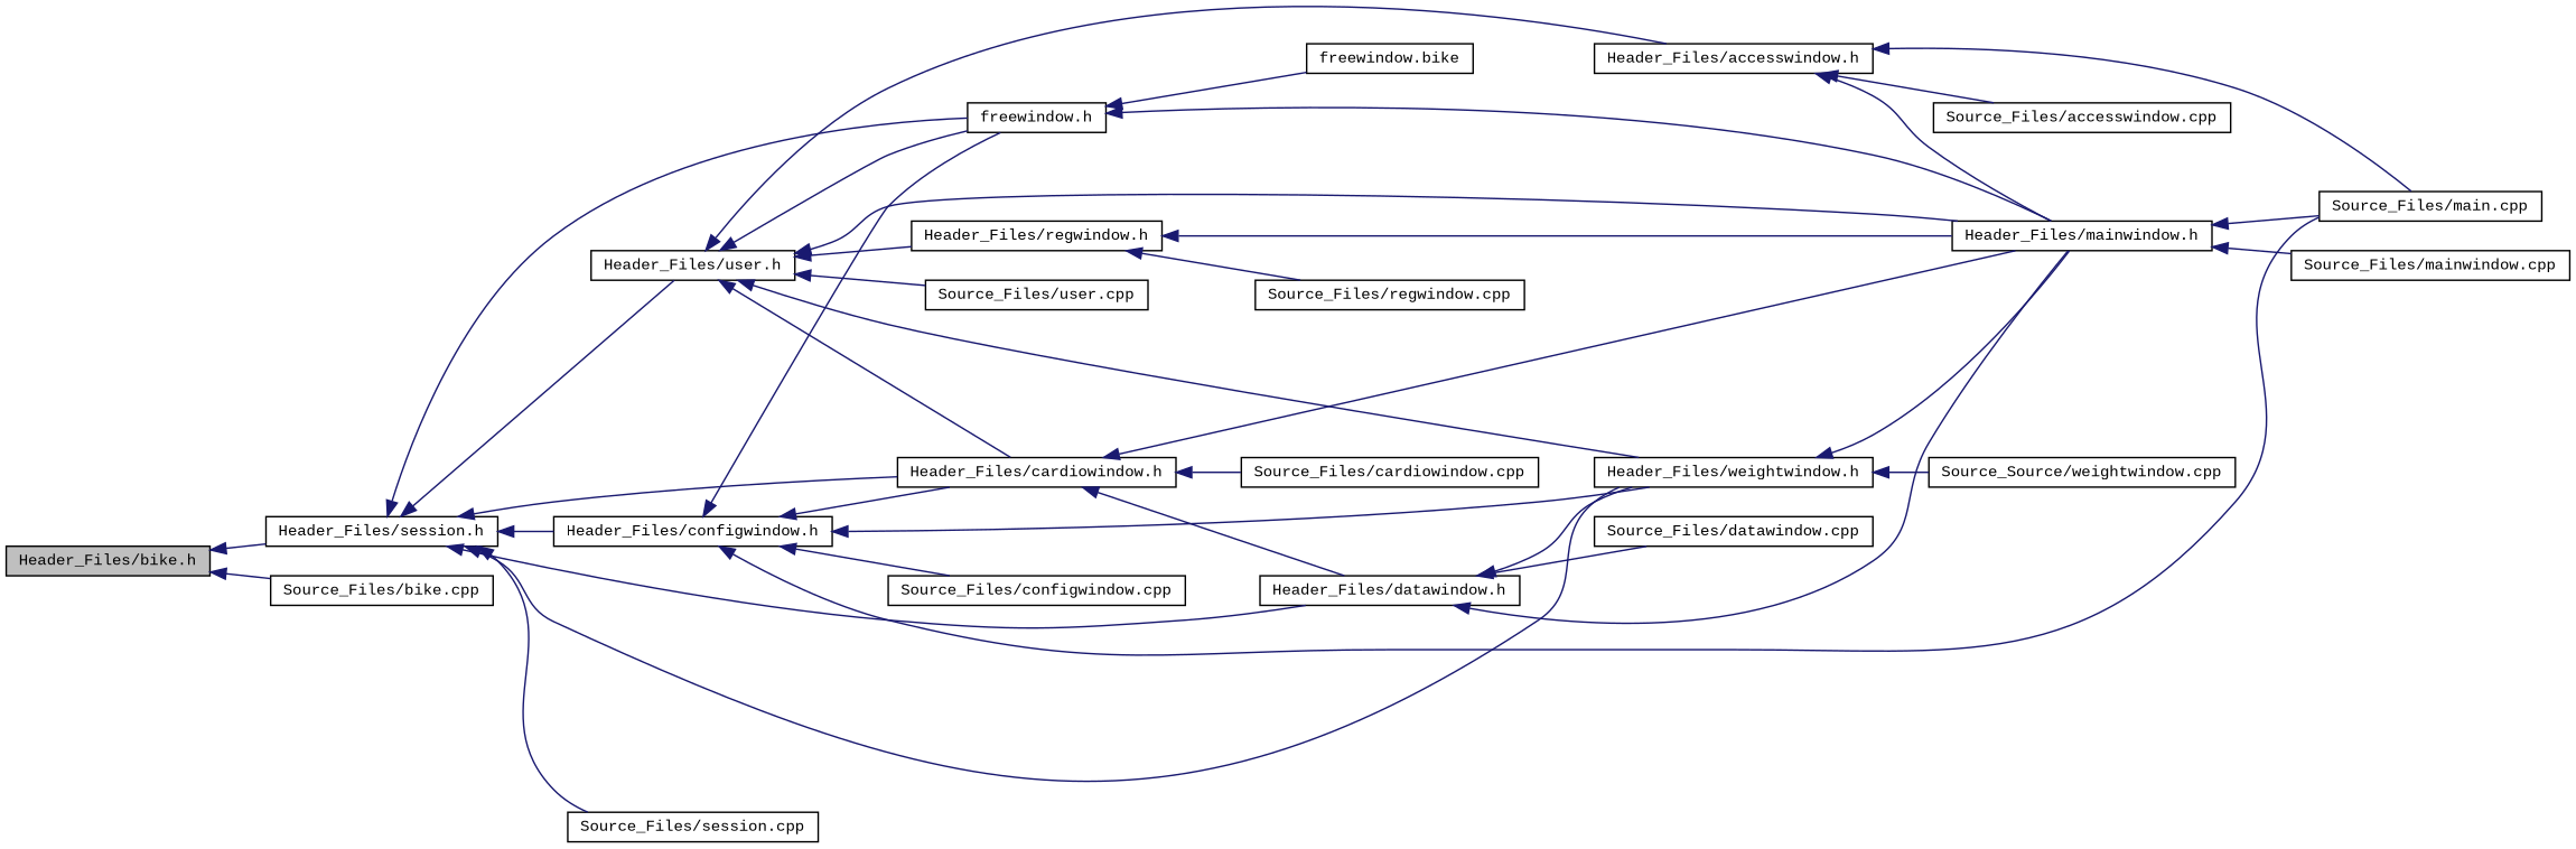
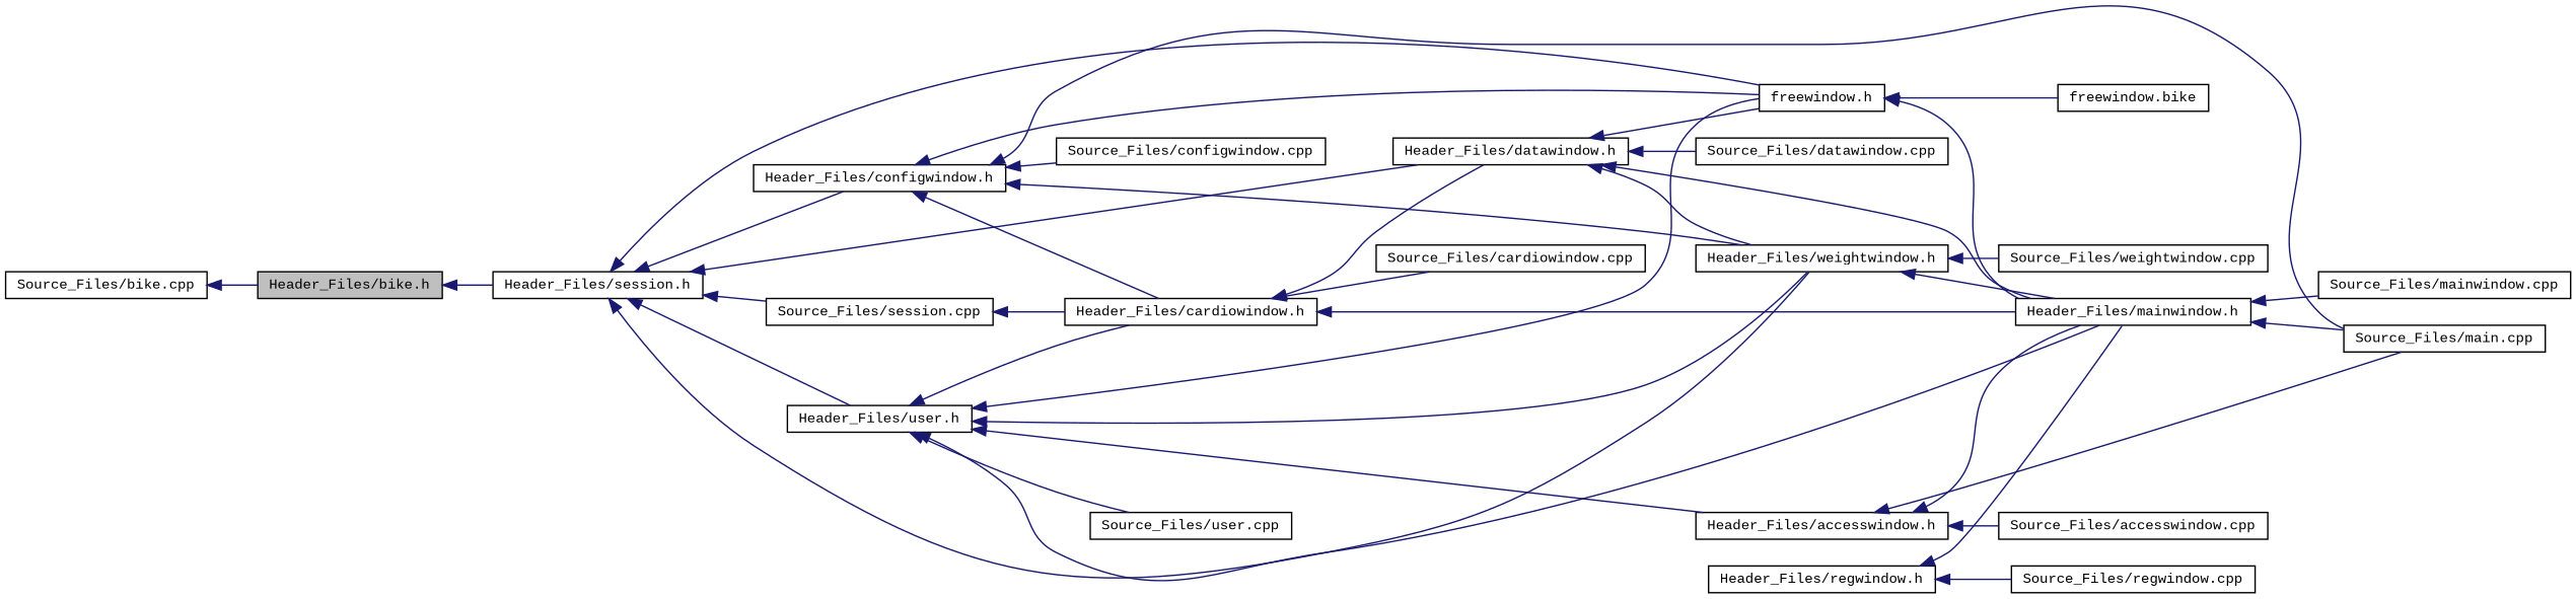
  digraph {
    fontname="Liberation Mono"
    rankdir=LR
    node [color=black fillcolor=white fontname="Liberation Mono" fontsize=10 shape=record style=filled]
    edge [color=midnightblue dir=back fontname="Liberation Mono" fontsize=10 labelfontname=Helvetica labelfontsize=10 style=solid]
    n1 [fillcolor=grey75 fontcolor=black height=0.2 label="Header_Files/bike.h" width=0.4]
    n2 [height=0.2 label="Header_Files/session.h" width=0.4]
    n3 [height=0.2 label="Source_Files/bike.cpp" width=0.4]
    n4 [height=0.2 label="freewindow.h" width=0.4]
    n5 [height=0.2 label="Header_Files/user.h" width=0.4]
    n6 [height=0.2 label="Header_Files/cardiowindow.h" width=0.4]
    n7 [height=0.2 label="Header_Files/weightwindow.h" width=0.4]
    n8 [height=0.2 label="Header_Files/configwindow.h" width=0.4]
    n9 [height=0.2 label="Header_Files/datawindow.h" width=0.4]
    n10 [height=0.2 label="Source_Files/session.cpp" width=0.4]
    n11 [height=0.2 label="freewindow.bike" width=0.4]
    n12 [height=0.2 label="Header_Files/mainwindow.h" width=0.4]
    n13 [height=0.2 label="Header_Files/accesswindow.h" width=0.4]
    n14 [height=0.2 label="Header_Files/regwindow.h" width=0.4]
    n15 [height=0.2 label="Source_Files/user.cpp" width=0.4]
    n16 [height=0.2 label="Source_Files/cardiowindow.cpp" width=0.4]
-   n17 [height=0.2 label="Source_Source/weightwindow.cpp" width=0.4]
+   n17 [height=0.2 label="Source_Files/weightwindow.cpp" width=0.4]
    n18 [height=0.2 label="Source_Files/main.cpp" width=0.4]
    n19 [height=0.2 label="Source_Files/configwindow.cpp" width=0.4]
    n20 [height=0.2 label="Source_Files/datawindow.cpp" width=0.4]
    n21 [height=0.2 label="Source_Files/mainwindow.cpp" width=0.4]
    n22 [height=0.2 label="Source_Files/accesswindow.cpp" width=0.4]
    n23 [height=0.2 label="Source_Files/regwindow.cpp" width=0.4]
    n1 -> n2
-   n1 -> n3
+   n3 -> n1
    n2 -> n4
    n2 -> n5
-   n2 -> n6
+   n10 -> n6
    n2 -> n7
    n2 -> n8
    n2 -> n9
    n2 -> n10
    n4 -> n11
    n4 -> n12
    n5 -> n4
    n5 -> n6
    n5 -> n7
    n5 -> n12
    n5 -> n13
-   n5 -> n14
    n5 -> n15
    n6 -> n9
    n6 -> n12
    n6 -> n16
    n7 -> n12
    n7 -> n17
    n8 -> n4
    n8 -> n6
    n8 -> n7
    n8 -> n18
    n8 -> n19
+   n9 -> n4
    n9 -> n7
    n9 -> n12
    n9 -> n20
    n12 -> n18
    n12 -> n21
    n13 -> n12
    n13 -> n18
    n13 -> n22
    n14 -> n12
    n14 -> n23
  }
